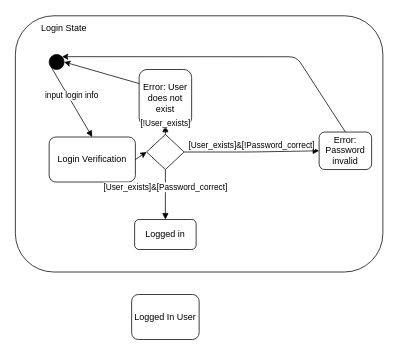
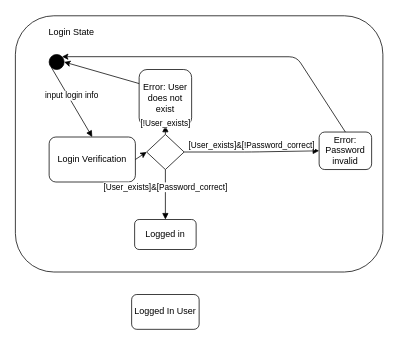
  <mxCell id="0" />
  <mxCell id="1" parent="0" />
  <mxCell id="2" value="" style="rounded=1;whiteSpace=wrap;html=1;" parent="1" vertex="1"><mxGeometry x="20" y="20.39" width="490" height="341.61" as="geometry" /></mxCell>
- <mxCell id="3" value="Login State" style="text;html=1;strokeColor=none;fillColor=none;align=center;verticalAlign=middle;whiteSpace=wrap;rounded=0;" parent="1" vertex="1"><mxGeometry x="25" y="27" width="120" height="20" as="geometry" /></mxCell>
+ <mxCell id="3" value="Login State" style="text;html=1;strokeColor=none;fillColor=none;align=center;verticalAlign=middle;whiteSpace=wrap;rounded=0;" parent="1" vertex="1"><mxGeometry x="35" y="32" width="120" height="20" as="geometry" /></mxCell>
  <mxCell id="4" value="Login Verification" style="shape=ext;rounded=1;html=1;whiteSpace=wrap;" parent="1" vertex="1"><mxGeometry x="65" y="182" width="115" height="60" as="geometry" /></mxCell>
  <mxCell id="5" value="" style="shape=mxgraph.bpmn.shape;html=1;verticalLabelPosition=bottom;labelBackgroundColor=#ffffff;verticalAlign=top;align=center;perimeter=ellipsePerimeter;outlineConnect=0;outline=standard;symbol=general;fillColor=#000000;" parent="1" vertex="1"><mxGeometry x="65" y="72" width="20" height="20" as="geometry" /></mxCell>
  <mxCell id="6" value="Logged in" style="shape=ext;rounded=1;html=1;whiteSpace=wrap;" parent="1" vertex="1"><mxGeometry x="179" y="292" width="82" height="40" as="geometry" /></mxCell>
  <mxCell id="7" value="Error: Password invalid" style="shape=ext;rounded=1;html=1;whiteSpace=wrap;" parent="1" vertex="1"><mxGeometry x="425" y="175.39" width="70" height="50" as="geometry" /></mxCell>
  <mxCell id="8" value="Error: User does not exist" style="shape=ext;rounded=1;html=1;whiteSpace=wrap;" parent="1" vertex="1"><mxGeometry x="185" y="92" width="70" height="75" as="geometry" /></mxCell>
  <mxCell id="9" value="[!User_exists]" style="html=1;verticalAlign=bottom;endArrow=block;exitX=0.5;exitY=0;exitDx=0;exitDy=0;entryX=0.5;entryY=1;entryDx=0;entryDy=0;" parent="1" source="13" target="8" edge="1"><mxGeometry width="80" relative="1" as="geometry"><mxPoint x="295" y="212" as="sourcePoint" /><mxPoint x="375" y="212" as="targetPoint" /><Array as="points" /></mxGeometry></mxCell>
  <mxCell id="10" value="[User_exists]&amp;amp;[!Password_correct]" style="html=1;verticalAlign=bottom;endArrow=block;exitX=1;exitY=0.5;exitDx=0;exitDy=0;entryX=0;entryY=0.5;entryDx=0;entryDy=0;" parent="1" source="13" target="7" edge="1"><mxGeometry width="80" relative="1" as="geometry"><mxPoint x="92.1" y="84.9" as="sourcePoint" /><mxPoint x="400" y="258.78" as="targetPoint" /><Array as="points"><mxPoint x="335" y="202" /></Array></mxGeometry></mxCell>
  <mxCell id="11" value="[User_exists]&amp;amp;[Password_correct]" style="html=1;verticalAlign=bottom;endArrow=block;exitX=0.5;exitY=1;exitDx=0;exitDy=0;entryX=0.5;entryY=0;entryDx=0;entryDy=0;" parent="1" source="13" target="6" edge="1"><mxGeometry width="80" relative="1" as="geometry"><mxPoint x="102.1" y="94.9" as="sourcePoint" /><mxPoint x="290" y="262" as="targetPoint" /><Array as="points" /></mxGeometry></mxCell>
  <mxCell id="12" value="input login info" style="html=1;verticalAlign=bottom;endArrow=block;exitX=0.145;exitY=0.855;exitDx=0;exitDy=0;exitPerimeter=0;entryX=0.5;entryY=0;entryDx=0;entryDy=0;" parent="1" source="5" target="4" edge="1"><mxGeometry width="80" relative="1" as="geometry"><mxPoint x="112.1" y="104.9" as="sourcePoint" /><mxPoint x="300" y="272" as="targetPoint" /><Array as="points" /></mxGeometry></mxCell>
  <mxCell id="13" value="" style="rhombus;whiteSpace=wrap;html=1;" parent="1" vertex="1"><mxGeometry x="195" y="178.61" width="50" height="46.78" as="geometry" /></mxCell>
  <mxCell id="14" value="" style="endArrow=classic;html=1;exitX=1;exitY=0.5;exitDx=0;exitDy=0;entryX=0;entryY=0.5;entryDx=0;entryDy=0;" parent="1" source="4" target="13" edge="1"><mxGeometry width="50" height="50" relative="1" as="geometry"><mxPoint x="315" y="262" as="sourcePoint" /><mxPoint x="365" y="212" as="targetPoint" /></mxGeometry></mxCell>
  <mxCell id="15" value="" style="endArrow=classic;html=1;exitX=0.5;exitY=0;exitDx=0;exitDy=0;entryX=0.855;entryY=0.145;entryDx=0;entryDy=0;entryPerimeter=0;" parent="1" source="7" target="5" edge="1"><mxGeometry width="50" height="50" relative="1" as="geometry"><mxPoint x="515" y="202" as="sourcePoint" /><mxPoint x="565" y="152" as="targetPoint" /><Array as="points"><mxPoint x="395" y="75" /></Array></mxGeometry></mxCell>
  <mxCell id="16" value="" style="endArrow=classic;html=1;exitX=0;exitY=0.25;exitDx=0;exitDy=0;entryX=1;entryY=0.5;entryDx=0;entryDy=0;" parent="1" source="8" target="5" edge="1"><mxGeometry width="50" height="50" relative="1" as="geometry"><mxPoint x="505" y="210.39" as="sourcePoint" /><mxPoint x="75" y="92" as="targetPoint" /></mxGeometry></mxCell>
- <mxCell id="17" value="Logged In User" style="shape=ext;rounded=1;html=1;whiteSpace=wrap;" vertex="1" parent="1"><mxGeometry x="175" y="392" width="90" height="60" as="geometry" /></mxCell>
+ <mxCell id="17" value="Logged In User" style="shape=ext;rounded=1;html=1;whiteSpace=wrap;" vertex="1" parent="1"><mxGeometry x="175" y="392" width="90" height="46.45" as="geometry" /></mxCell>
